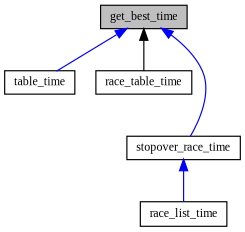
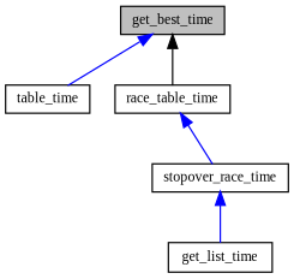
  digraph {
    fontname="Liberation Serif"
    rankdir=TB
    node [color=black fillcolor=white fontname="Liberation Serif" fontsize=10 shape=record style=filled]
    edge [color=blue dir=back fontname="Liberation Serif" fontsize=10 labelfontname=Helvetica labelfontsize=10 style=solid]
    n1 [fillcolor=grey75 fontcolor=black height=0.2 label=get_best_time width=0.4]
    n2 [height=0.2 label=table_time width=0.4]
    n3 [height=0.2 label=race_table_time width=0.4]
    n4 [height=0.2 label=stopover_race_time width=0.4]
-   n5 [height=0.2 label=race_list_time width=0.4]
+   n5 [height=0.2 label=get_list_time width=0.4]
    n1 -> n2
    n1 -> n3 [color=black]
-   n1 -> n4
+   n3 -> n4
    n4 -> n5
  }
